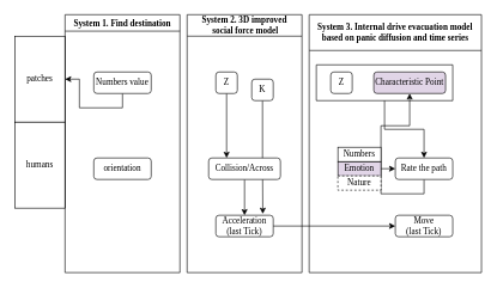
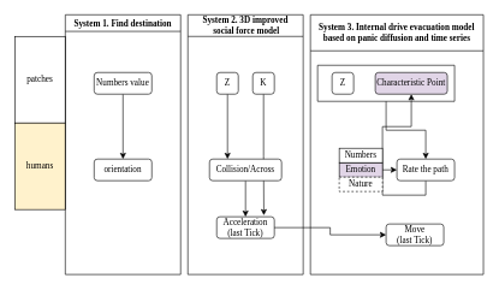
  <mxCell id="0" />
  <mxCell id="1" parent="0" />
  <mxCell id="2" value="&lt;font style=&quot;font-size: 12px;&quot;&gt;patches&lt;/font&gt;" style="rounded=1;whiteSpace=wrap;html=1;fontFamily=Times New Roman;arcSize=0;" parent="1" vertex="1"><mxGeometry x="20" y="50" width="70" height="120" as="geometry" /></mxCell>
- <mxCell id="3" value="humans" style="rounded=1;whiteSpace=wrap;html=1;fontFamily=Times New Roman;arcSize=0;" parent="1" vertex="1"><mxGeometry x="20" y="170" width="70" height="120" as="geometry" /></mxCell>
+ <mxCell id="3" value="humans" style="rounded=1;whiteSpace=wrap;html=1;fontFamily=Times New Roman;arcSize=0;fillColor=#fff2cc;" parent="1" vertex="1"><mxGeometry x="20" y="170" width="70" height="120" as="geometry" /></mxCell>
  <mxCell id="4" style="edgeStyle=orthogonalEdgeStyle;rounded=0;orthogonalLoop=1;jettySize=auto;html=1;exitX=0.5;exitY=1;exitDx=0;exitDy=0;" edge="1" parent="1" source="2" target="2"><mxGeometry relative="1" as="geometry" /></mxCell>
  <mxCell id="5" value="&lt;font face=&quot;Times New Roman&quot;&gt;System 1. Find destination&lt;/font&gt;" style="swimlane;whiteSpace=wrap;html=1;" vertex="1" parent="1"><mxGeometry x="90" width="160" height="360" as="geometry" y="20" /></mxCell>
- <mxCell id="6" style="edgeStyle=orthogonalEdgeStyle;rounded=0;orthogonalLoop=1;jettySize=auto;html=1;exitX=0.5;exitY=1;exitDx=0;exitDy=0;fontFamily=Times New Roman;" edge="1" parent="5" source="7" target="2"><mxGeometry relative="1" as="geometry" /></mxCell>
+ <mxCell id="6" style="edgeStyle=orthogonalEdgeStyle;rounded=0;orthogonalLoop=1;jettySize=auto;html=1;exitX=0.5;exitY=1;exitDx=0;exitDy=0;entryX=0.5;entryY=0;entryDx=0;entryDy=0;fontFamily=Times New Roman;" edge="1" parent="5" source="7" target="8"><mxGeometry relative="1" as="geometry" /></mxCell>
  <mxCell id="7" value="Numbers value" style="rounded=1;whiteSpace=wrap;html=1;fontFamily=Times New Roman;" vertex="1" parent="5"><mxGeometry x="40" y="80" width="80" height="30" as="geometry" /></mxCell>
  <mxCell id="8" value="orientation" style="rounded=1;whiteSpace=wrap;html=1;fontFamily=Times New Roman;" vertex="1" parent="5"><mxGeometry x="40" y="200" width="80" height="30" as="geometry" /></mxCell>
  <mxCell id="9" value="&lt;font face=&quot;Times New Roman&quot;&gt;System 2.&amp;nbsp;3D improved&lt;br&gt;&amp;nbsp;social force model&lt;/font&gt;" style="swimlane;whiteSpace=wrap;html=1;startSize=30;" vertex="1" parent="1"><mxGeometry x="260" width="160" height="360" as="geometry" y="20" /></mxCell>
  <mxCell id="10" value="Acceleration&lt;br&gt;(last Tick)" style="rounded=1;whiteSpace=wrap;html=1;fontFamily=Times New Roman;" vertex="1" parent="9"><mxGeometry x="40" y="280" width="80" height="30" as="geometry" /></mxCell>
  <mxCell id="11" style="edgeStyle=orthogonalEdgeStyle;rounded=0;orthogonalLoop=1;jettySize=auto;html=1;exitX=0.5;exitY=1;exitDx=0;exitDy=0;entryX=0.25;entryY=0;entryDx=0;entryDy=0;fontFamily=Times New Roman;" edge="1" parent="9" source="12" target="16"><mxGeometry relative="1" as="geometry" /></mxCell>
  <mxCell id="12" value="Z" style="rounded=1;whiteSpace=wrap;html=1;fontFamily=Times New Roman;" vertex="1" parent="9"><mxGeometry x="40" y="80" width="30" height="30" as="geometry" /></mxCell>
  <mxCell id="13" style="edgeStyle=orthogonalEdgeStyle;rounded=0;orthogonalLoop=1;jettySize=auto;html=1;exitX=0.5;exitY=1;exitDx=0;exitDy=0;entryX=0.818;entryY=-0.067;entryDx=0;entryDy=0;entryPerimeter=0;fontFamily=Times New Roman;" edge="1" parent="9" source="14" target="10"><mxGeometry relative="1" as="geometry" /></mxCell>
- <mxCell id="14" value="K" style="rounded=1;whiteSpace=wrap;html=1;fontFamily=Times New Roman;" vertex="1" parent="9"><mxGeometry x="90" y="90" width="30" height="30" as="geometry" /></mxCell>
+ <mxCell id="14" value="K" style="rounded=1;whiteSpace=wrap;html=1;fontFamily=Times New Roman;" vertex="1" parent="9"><mxGeometry x="90" y="80" width="30" height="30" as="geometry" /></mxCell>
  <mxCell id="15" style="edgeStyle=orthogonalEdgeStyle;rounded=0;orthogonalLoop=1;jettySize=auto;html=1;exitX=0.5;exitY=1;exitDx=0;exitDy=0;entryX=0.5;entryY=0;entryDx=0;entryDy=0;fontFamily=Times New Roman;" edge="1" parent="9" source="16" target="10"><mxGeometry relative="1" as="geometry" /></mxCell>
  <mxCell id="16" value="Collision/Across" style="rounded=1;whiteSpace=wrap;html=1;fontFamily=Times New Roman;" vertex="1" parent="9"><mxGeometry x="30" y="200" width="100" height="30" as="geometry" /></mxCell>
  <mxCell id="17" value="&lt;font face=&quot;Times New Roman&quot;&gt;System 3.&amp;nbsp;Internal drive evacuation model based on panic diffusion and time series&lt;/font&gt;" style="swimlane;whiteSpace=wrap;html=1;startSize=50;" vertex="1" parent="1"><mxGeometry x="430" width="240" height="360" as="geometry" y="20" /></mxCell>
- <mxCell id="18" value="Move&lt;br&gt;(last Tick)" style="rounded=1;whiteSpace=wrap;html=1;fontFamily=Times New Roman;" vertex="1" parent="17"><mxGeometry x="120" y="280" width="80" height="30" as="geometry" /></mxCell>
+ <mxCell id="18" value="Move&lt;br&gt;(last Tick)" style="rounded=1;whiteSpace=wrap;html=1;fontFamily=Times New Roman;" vertex="1" parent="17"><mxGeometry x="105" y="290" width="80" height="30" as="geometry" /></mxCell>
  <mxCell id="19" style="edgeStyle=orthogonalEdgeStyle;rounded=0;orthogonalLoop=1;jettySize=auto;html=1;exitX=0.5;exitY=1;exitDx=0;exitDy=0;fontFamily=Times New Roman;" edge="1" parent="17" source="20" target="23"><mxGeometry relative="1" as="geometry" /></mxCell>
  <mxCell id="20" value="Rate the path" style="rounded=1;whiteSpace=wrap;html=1;fontFamily=Times New Roman;" vertex="1" parent="17"><mxGeometry x="120" y="200" width="80" height="30" as="geometry" /></mxCell>
  <mxCell id="21" style="edgeStyle=orthogonalEdgeStyle;rounded=0;orthogonalLoop=1;jettySize=auto;html=1;exitX=0.5;exitY=1;exitDx=0;exitDy=0;entryX=0.5;entryY=0;entryDx=0;entryDy=0;fontFamily=Times New Roman;" edge="1" parent="17" source="22" target="20"><mxGeometry relative="1" as="geometry" /></mxCell>
  <mxCell id="22" value="" style="swimlane;startSize=0;fontFamily=Times New Roman;" vertex="1" parent="17"><mxGeometry x="10" y="70" width="190" height="50" as="geometry" /></mxCell>
  <mxCell id="23" value="Characteristic Point" style="rounded=1;whiteSpace=wrap;html=1;fontFamily=Times New Roman;fillColor=#e1d5e7;" vertex="1" parent="22"><mxGeometry x="80" y="10" width="100" height="30" as="geometry" /></mxCell>
  <mxCell id="24" value="Z" style="rounded=1;whiteSpace=wrap;html=1;fontFamily=Times New Roman;" vertex="1" parent="22"><mxGeometry x="20" y="10" width="30" height="30" as="geometry" /></mxCell>
  <mxCell id="25" style="edgeStyle=orthogonalEdgeStyle;rounded=0;orthogonalLoop=1;jettySize=auto;html=1;exitX=1;exitY=0.5;exitDx=0;exitDy=0;entryX=0;entryY=0.5;entryDx=0;entryDy=0;fontFamily=Times New Roman;" edge="1" parent="17" source="26" target="20"><mxGeometry relative="1" as="geometry" /></mxCell>
  <mxCell id="26" value="Emotion" style="rounded=1;whiteSpace=wrap;html=1;fontFamily=Times New Roman;arcSize=0;fillColor=#e1d5e7;" vertex="1" parent="17"><mxGeometry x="40" y="205" width="60" height="20" as="geometry" /></mxCell>
  <mxCell id="27" value="Nature" style="rounded=1;whiteSpace=wrap;html=1;fontFamily=Times New Roman;arcSize=0;dashed=1;" vertex="1" parent="17"><mxGeometry x="40" y="225" width="60" height="20" as="geometry" /></mxCell>
  <mxCell id="28" value="Numbers" style="rounded=1;whiteSpace=wrap;html=1;fontFamily=Times New Roman;arcSize=0;" vertex="1" parent="17"><mxGeometry x="40" y="185" width="60" height="20" as="geometry" /></mxCell>
  <mxCell id="29" style="edgeStyle=orthogonalEdgeStyle;rounded=0;orthogonalLoop=1;jettySize=auto;html=1;exitX=1;exitY=0.5;exitDx=0;exitDy=0;entryX=0;entryY=0.5;entryDx=0;entryDy=0;fontFamily=Times New Roman;" edge="1" parent="1" source="10" target="18"><mxGeometry relative="1" as="geometry" /></mxCell>
